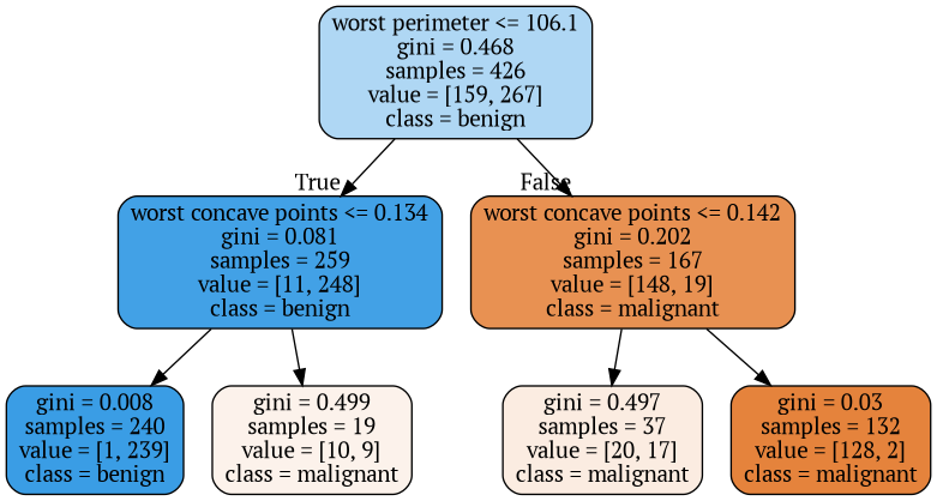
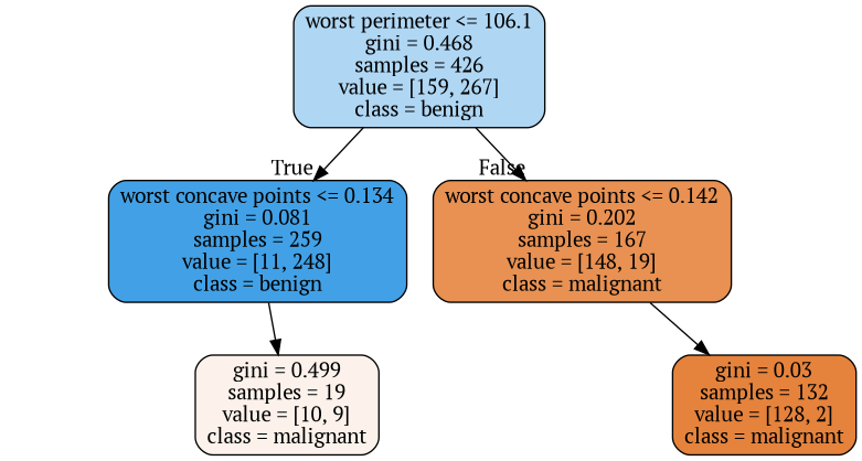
  digraph {
    fontname="PT Serif"
    node [color=black fontname="PT Serif" shape=box style="filled, rounded"]
    edge [fontname="PT Serif"]
    n1 [fillcolor="#afd7f4" label="worst perimeter <= 106.1\ngini = 0.468\nsamples = 426\nvalue = [159, 267]\nclass = benign"]
    n2 [fillcolor="#42a1e6" label="worst concave points <= 0.134\ngini = 0.081\nsamples = 259\nvalue = [11, 248]\nclass = benign"]
    n3 [fillcolor="#e89152" label="worst concave points <= 0.142\ngini = 0.202\nsamples = 167\nvalue = [148, 19]\nclass = malignant"]
-   n4 [fillcolor="#3a9de5" label="gini = 0.008\nsamples = 240\nvalue = [1, 239]\nclass = benign"]
    n5 [fillcolor="#fcf2eb" label="gini = 0.499\nsamples = 19\nvalue = [10, 9]\nclass = malignant"]
-   n6 [fillcolor="#fbece1" label="gini = 0.497\nsamples = 37\nvalue = [20, 17]\nclass = malignant"]
    n7 [fillcolor="#e5833c" label="gini = 0.03\nsamples = 132\nvalue = [128, 2]\nclass = malignant"]
    n1 -> n2 [headlabel=True labelangle=45 labeldistance=2.5]
    n1 -> n3 [headlabel=False labelangle=-45 labeldistance=2.5]
-   n2 -> n4
    n2 -> n5
-   n3 -> n6
    n3 -> n7
  }
